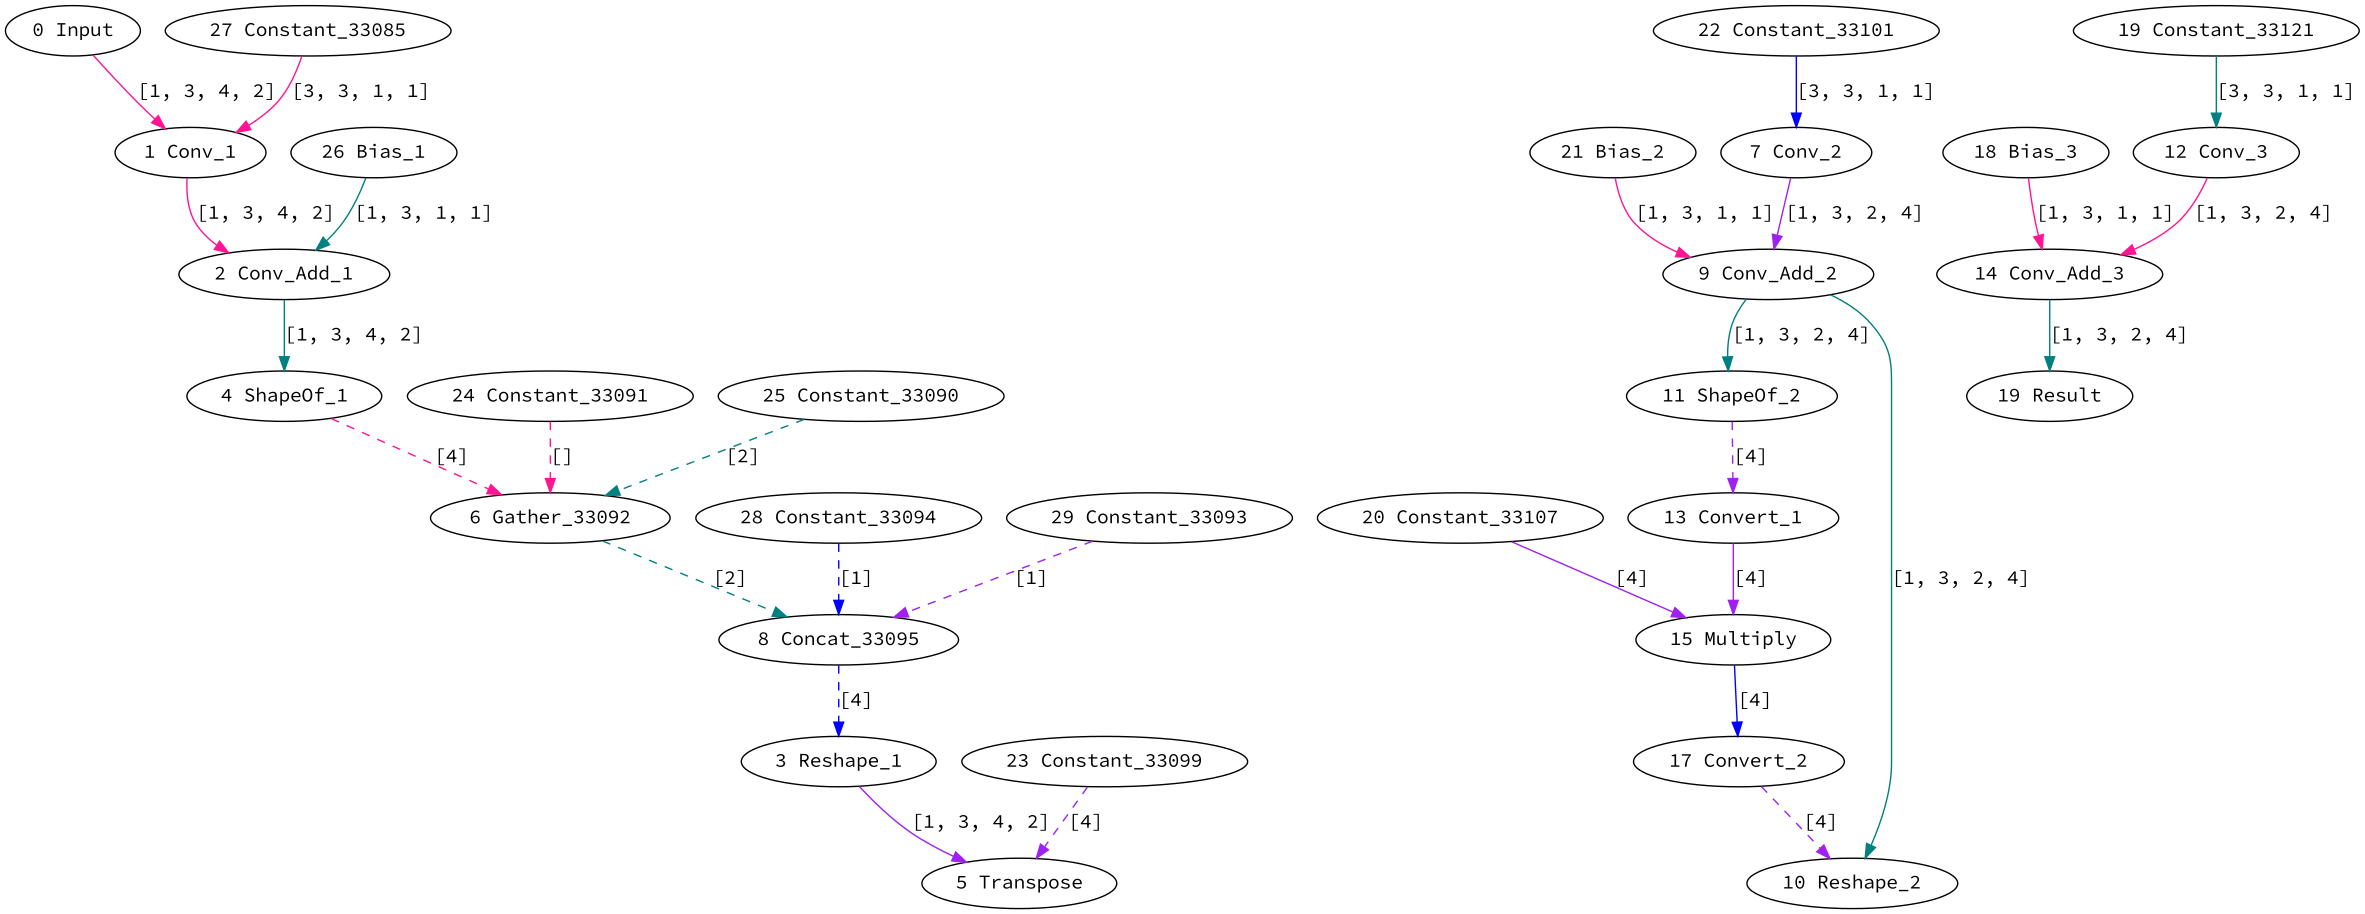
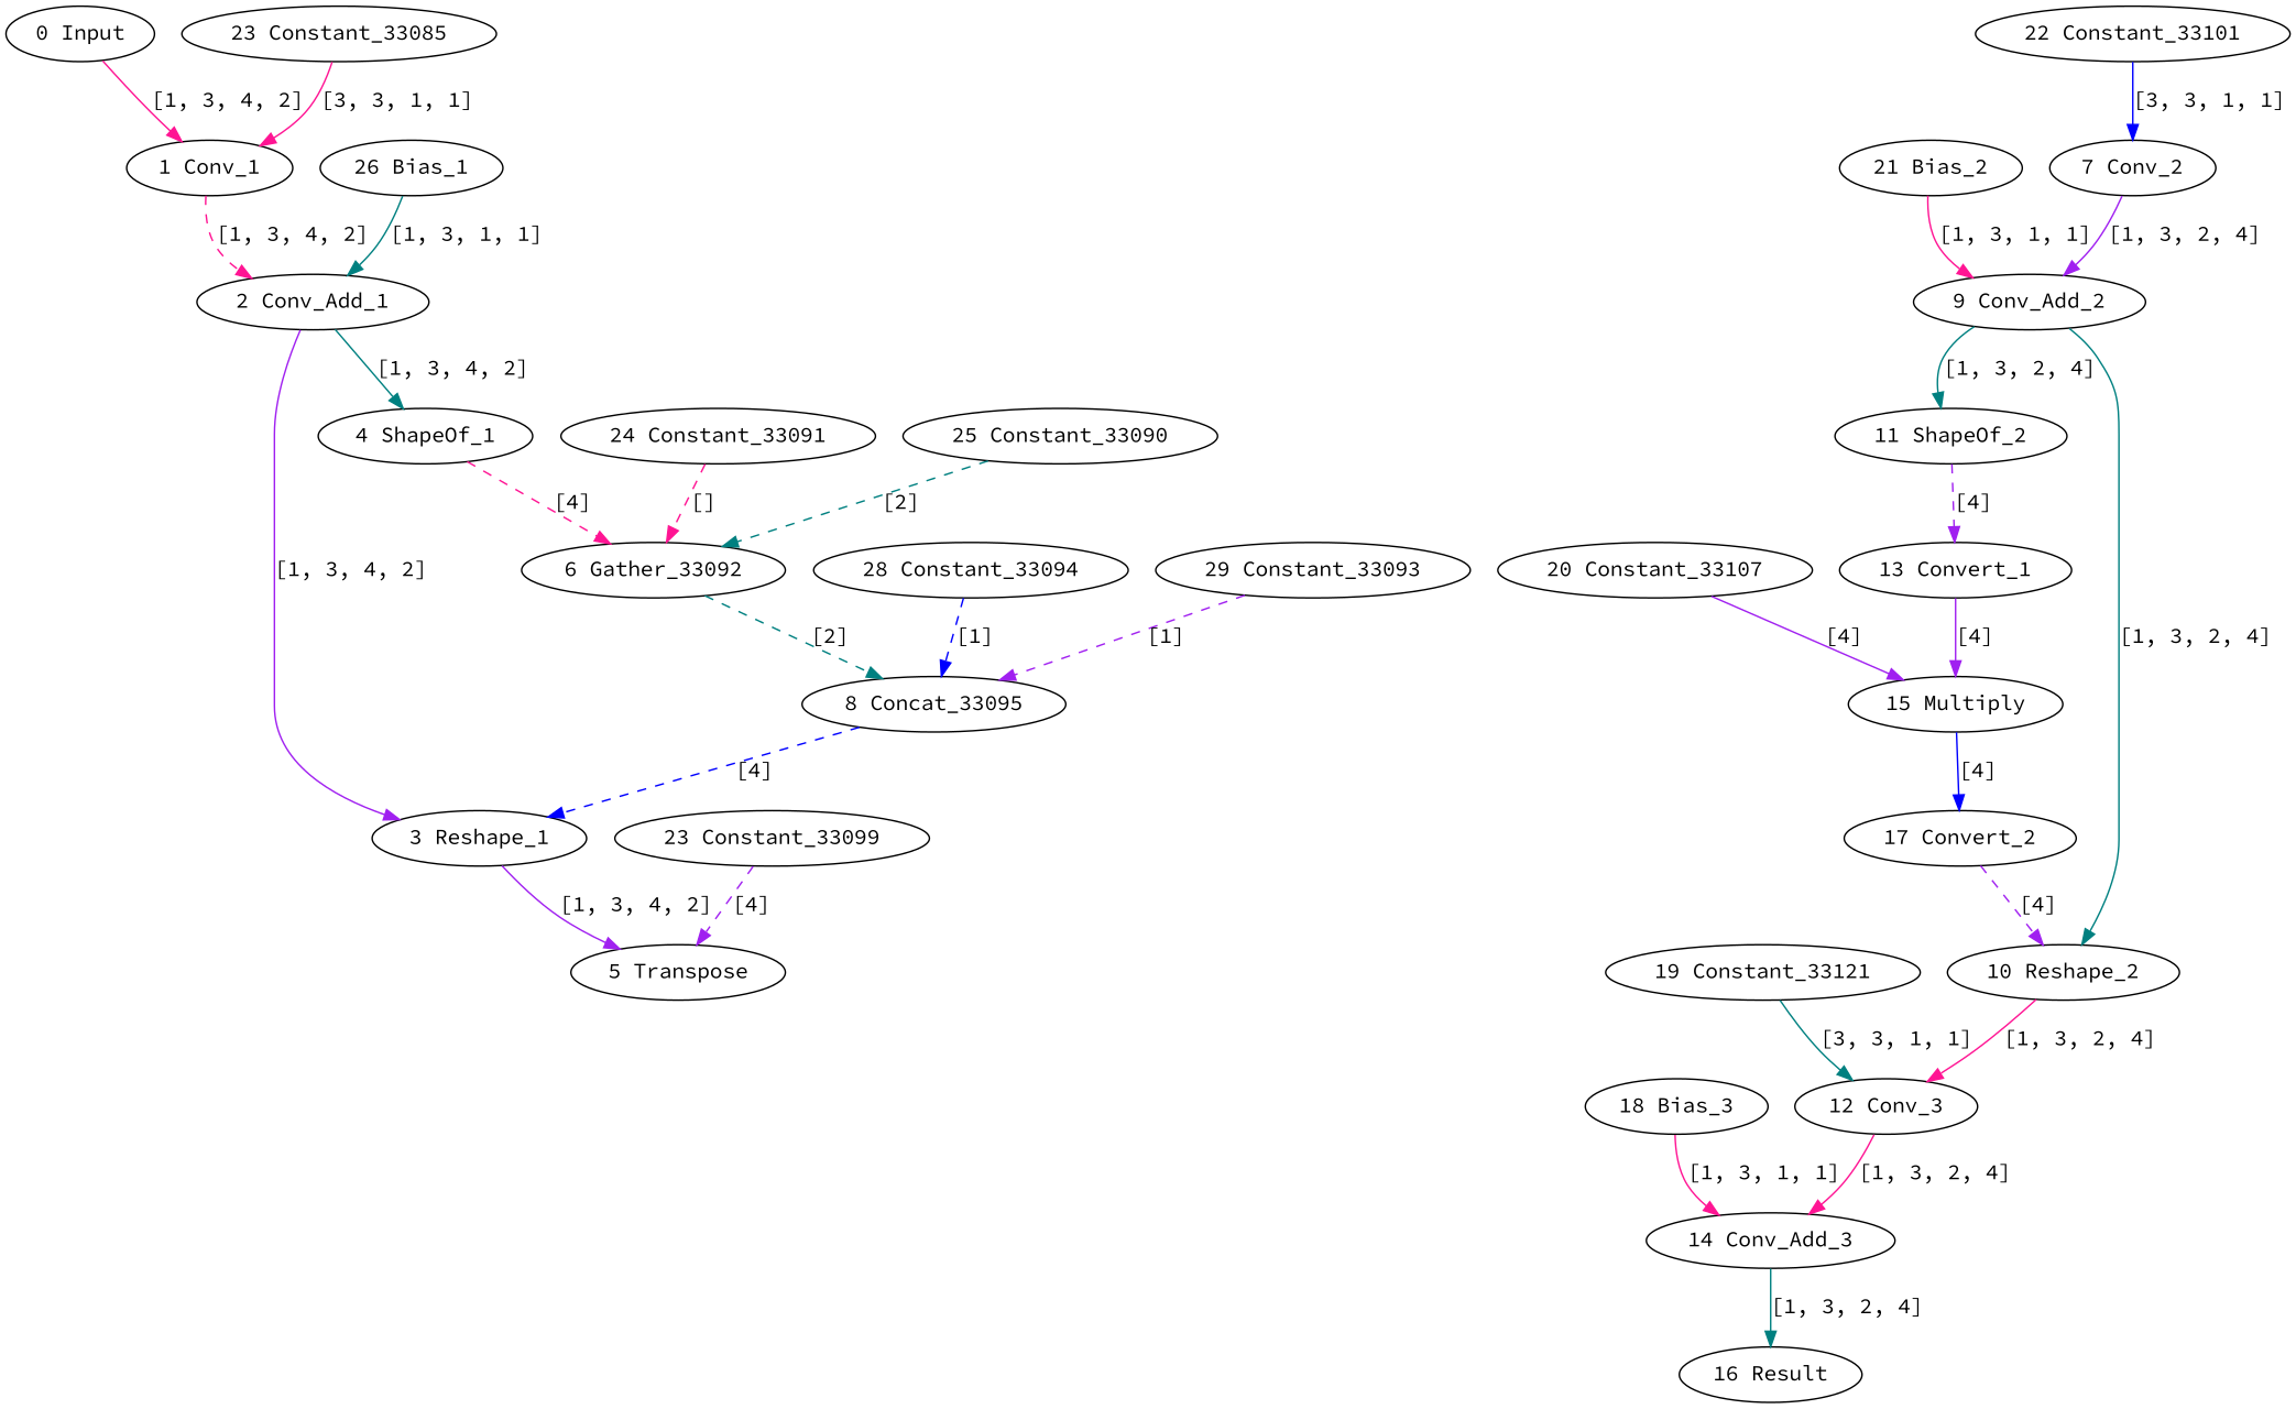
  strict digraph {
    fontname="Source Code Pro"
    node [fontname="Source Code Pro" type=Constant]
    edge [color=deeppink fontname="Source Code Pro" style=solid]
    "0 Input" [type=Parameter]
    "1 Conv_1" [type=Convolution]
    "2 Conv_Add_1" [type=Add]
    "3 Reshape_1" [type=Reshape]
    "4 ShapeOf_1" [type=ShapeOf]
    "5 Transpose" [type=Transpose]
    "6 Gather_33092" [type=Gather]
    "8 Concat_33095" [type=Concat]
    "7 Conv_2" [type=Convolution]
    "9 Conv_Add_2" [type=Add]
    "10 Reshape_2" [type=Reshape]
    "11 ShapeOf_2" [type=ShapeOf]
    "12 Conv_3" [type=Convolution]
    "13 Convert_1" [type=Convert]
    "14 Conv_Add_3" [type=Add]
    "15 Multiply" [type=Multiply]
-   "16 Result" [type=Result label="19 Result"]
+   "16 Result" [type=Result]
    "17 Convert_2" [type=Convert]
    "18 Bias_3"
    "19 Constant_33121"
    "20 Constant_33107"
    "21 Bias_2"
    "22 Constant_33101"
    "23 Constant_33099"
    "24 Constant_33091"
    "25 Constant_33090"
    "26 Bias_1"
-   "27 Constant_33085"
+   "27 Constant_33085" [label="23 Constant_33085"]
    "28 Constant_33094"
    "29 Constant_33093"
    "0 Input" -> "1 Conv_1" [label="[1, 3, 4, 2]"]
-   "1 Conv_1" -> "2 Conv_Add_1" [label="[1, 3, 4, 2]"]
+   "1 Conv_1" -> "2 Conv_Add_1" [label="[1, 3, 4, 2]" style=dashed]
+   "2 Conv_Add_1" -> "3 Reshape_1" [color=purple label="[1, 3, 4, 2]"]
    "2 Conv_Add_1" -> "4 ShapeOf_1" [color=teal label="[1, 3, 4, 2]"]
    "3 Reshape_1" -> "5 Transpose" [color=purple label="[1, 3, 4, 2]"]
    "4 ShapeOf_1" -> "6 Gather_33092" [label="[4]" style=dashed]
    "6 Gather_33092" -> "8 Concat_33095" [color=teal label="[2]" style=dashed]
    "8 Concat_33095" -> "3 Reshape_1" [color=blue label="[4]" style=dashed]
    "7 Conv_2" -> "9 Conv_Add_2" [color=purple label="[1, 3, 2, 4]"]
    "9 Conv_Add_2" -> "10 Reshape_2" [color=teal label="[1, 3, 2, 4]"]
    "9 Conv_Add_2" -> "11 ShapeOf_2" [color=teal label="[1, 3, 2, 4]"]
+   "10 Reshape_2" -> "12 Conv_3" [label="[1, 3, 2, 4]"]
    "11 ShapeOf_2" -> "13 Convert_1" [color=purple label="[4]" style=dashed]
    "12 Conv_3" -> "14 Conv_Add_3" [label="[1, 3, 2, 4]"]
    "13 Convert_1" -> "15 Multiply" [color=purple label="[4]"]
    "14 Conv_Add_3" -> "16 Result" [color=teal label="[1, 3, 2, 4]"]
    "15 Multiply" -> "17 Convert_2" [color=blue label="[4]"]
    "17 Convert_2" -> "10 Reshape_2" [color=purple label="[4]" style=dashed]
    "18 Bias_3" -> "14 Conv_Add_3" [label="[1, 3, 1, 1]"]
    "19 Constant_33121" -> "12 Conv_3" [color=teal label="[3, 3, 1, 1]"]
    "20 Constant_33107" -> "15 Multiply" [color=purple label="[4]"]
    "21 Bias_2" -> "9 Conv_Add_2" [label="[1, 3, 1, 1]"]
    "22 Constant_33101" -> "7 Conv_2" [color=blue label="[3, 3, 1, 1]"]
    "23 Constant_33099" -> "5 Transpose" [color=purple label="[4]" style=dashed]
    "24 Constant_33091" -> "6 Gather_33092" [label="[]" style=dashed]
    "25 Constant_33090" -> "6 Gather_33092" [color=teal label="[2]" style=dashed]
    "26 Bias_1" -> "2 Conv_Add_1" [color=teal label="[1, 3, 1, 1]"]
    "27 Constant_33085" -> "1 Conv_1" [label="[3, 3, 1, 1]"]
    "28 Constant_33094" -> "8 Concat_33095" [color=blue label="[1]" style=dashed]
    "29 Constant_33093" -> "8 Concat_33095" [color=purple label="[1]" style=dashed]
  }
